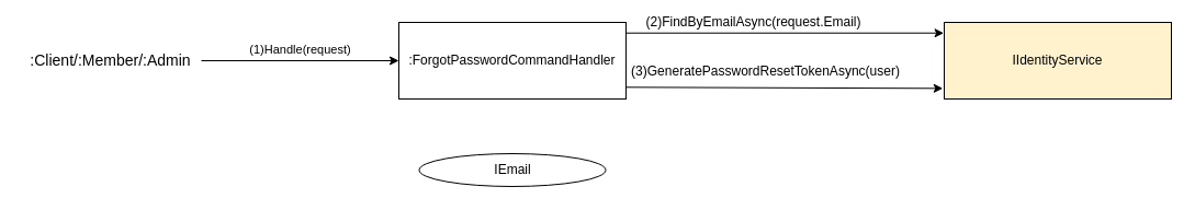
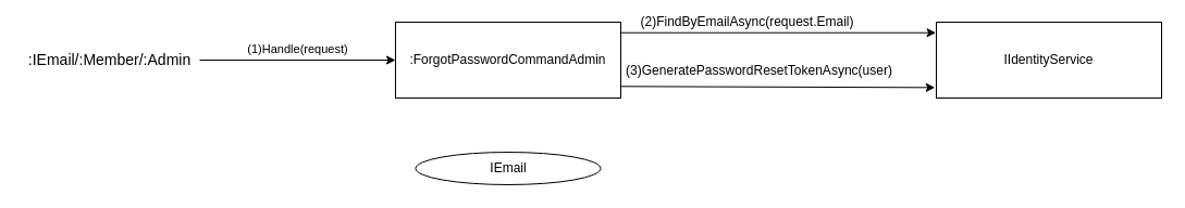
  <mxCell id="0" />
  <mxCell id="1" parent="0" />
- <mxCell id="2" value=":ForgotPasswordCommand&lt;span&gt;Handler&lt;/span&gt;" style="rounded=0;whiteSpace=wrap;html=1;" parent="1" vertex="1"><mxGeometry x="363" y="20" width="207" height="70" as="geometry" /></mxCell>
+ <mxCell id="2" value=":ForgotPasswordCommand&lt;span&gt;Admin&lt;/span&gt;" style="rounded=0;whiteSpace=wrap;html=1;" parent="1" vertex="1"><mxGeometry x="363" y="20" width="207" height="70" as="geometry" /></mxCell>
  <mxCell id="3" value="(1)Handle(request)" style="endArrow=classic;html=1;entryX=0;entryY=0.5;entryDx=0;entryDy=0;" parent="1" target="2" edge="1"><mxGeometry y="10" width="50" height="50" relative="1" as="geometry"><mxPoint x="183" y="55" as="sourcePoint" /><mxPoint x="362" y="32.08" as="targetPoint" /><mxPoint as="offset" /></mxGeometry></mxCell>
- <mxCell id="4" value=":Client/:Member/:Admin" style="text;html=1;align=center;verticalAlign=middle;resizable=0;points=[];autosize=1;fontSize=14;" parent="1" vertex="1"><mxGeometry x="20" y="45" width="160" height="20" as="geometry" /></mxCell>
+ <mxCell id="4" value=":IEmail/:Member/:Admin" style="text;html=1;align=center;verticalAlign=middle;resizable=0;points=[];autosize=1;fontSize=14;" parent="1" vertex="1"><mxGeometry x="20" y="45" width="160" height="20" as="geometry" /></mxCell>
  <mxCell id="5" value="IEmail" style="ellipse;whiteSpace=wrap;html=1;" parent="1" vertex="1"><mxGeometry x="381.5" y="140" width="170" height="30" as="geometry" /></mxCell>
  <mxCell id="6" value="&lt;span style=&quot;font-size: 12px&quot;&gt;(2)FindByEmailAsync(request.Email)&lt;/span&gt;" style="endArrow=classic;html=1;exitX=1.001;exitY=0.139;exitDx=0;exitDy=0;entryX=-0.002;entryY=0.139;entryDx=0;entryDy=0;exitPerimeter=0;entryPerimeter=0;" parent="1" source="2" target="7" edge="1"><mxGeometry x="-0.2" y="10" width="50" height="50" relative="1" as="geometry"><mxPoint x="476.5" y="30" as="sourcePoint" /><mxPoint x="710" y="55" as="targetPoint" /><mxPoint as="offset" /></mxGeometry></mxCell>
- <mxCell id="7" value="IIdentityService" style="rounded=0;whiteSpace=wrap;html=1;fillColor=#fff2cc;" parent="1" vertex="1"><mxGeometry x="860" y="20" width="207" height="70" as="geometry" /></mxCell>
+ <mxCell id="7" value="IIdentityService" style="rounded=0;whiteSpace=wrap;html=1;" parent="1" vertex="1"><mxGeometry x="860" y="20" width="207" height="70" as="geometry" /></mxCell>
  <mxCell id="8" value="&lt;span style=&quot;font-size: 12px ; background-color: rgb(248 , 249 , 250)&quot;&gt;(3)&lt;/span&gt;&lt;span style=&quot;font-size: 12px&quot;&gt;GeneratePasswordResetTokenAsync(user)&lt;/span&gt;" style="endArrow=classic;html=1;entryX=-0.006;entryY=0.862;entryDx=0;entryDy=0;exitX=1.001;exitY=0.847;exitDx=0;exitDy=0;exitPerimeter=0;entryPerimeter=0;" parent="1" target="7" edge="1" source="2"><mxGeometry x="-0.12" y="15" width="50" height="50" relative="1" as="geometry"><mxPoint x="570" y="55" as="sourcePoint" /><mxPoint x="781.5" y="50" as="targetPoint" /><mxPoint as="offset" /></mxGeometry></mxCell>
